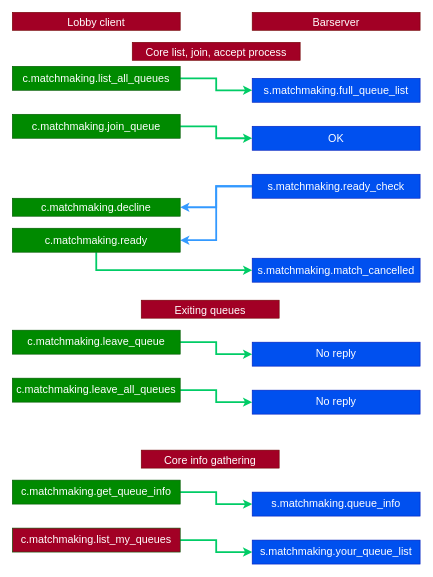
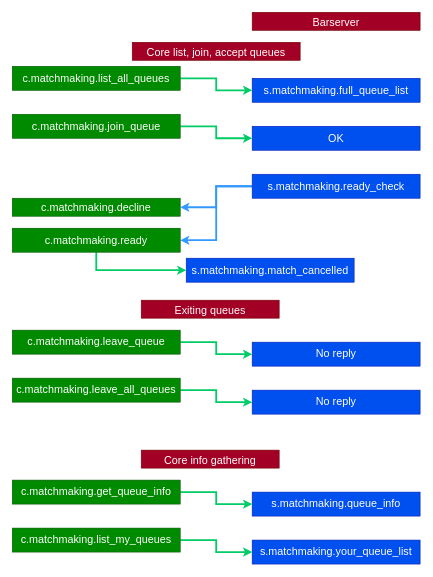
  <mxCell id="0" />
  <mxCell id="1" parent="0" />
  <mxCell id="2" style="edgeStyle=orthogonalEdgeStyle;orthogonalLoop=1;jettySize=auto;html=1;strokeWidth=3;fontColor=#006600;labelBorderColor=none;fillColor=#60a917;rounded=0;strokeColor=#00CC66;" parent="1" source="3" target="4" edge="1"><mxGeometry relative="1" as="geometry" /></mxCell>
  <mxCell id="3" value="c.matchmaking.list_all_queues" style="rounded=0;whiteSpace=wrap;html=1;fontSize=18;fillColor=#008a00;strokeColor=#005700;fontColor=#ffffff;" parent="1" vertex="1"><mxGeometry x="20" y="110" width="280" height="40" as="geometry" /></mxCell>
  <mxCell id="4" value="s.matchmaking.full_queue_list" style="rounded=0;whiteSpace=wrap;html=1;fontSize=18;fillColor=#0050ef;strokeColor=#001DBC;fontColor=#ffffff;" parent="1" vertex="1"><mxGeometry x="420" y="130" width="280" height="40" as="geometry" /></mxCell>
  <mxCell id="5" style="edgeStyle=orthogonalEdgeStyle;orthogonalLoop=1;jettySize=auto;html=1;strokeWidth=3;fontColor=#006600;labelBorderColor=none;fillColor=#60a917;rounded=0;strokeColor=#00CC66;" parent="1" source="6" target="10" edge="1"><mxGeometry relative="1" as="geometry" /></mxCell>
  <mxCell id="6" value="c.matchmaking.join_queue" style="rounded=0;whiteSpace=wrap;html=1;fontSize=18;fillColor=#008a00;strokeColor=#005700;fontColor=#ffffff;" parent="1" vertex="1"><mxGeometry x="20" y="190" width="280" height="40" as="geometry" /></mxCell>
  <mxCell id="7" style="edgeStyle=orthogonalEdgeStyle;rounded=0;orthogonalLoop=1;jettySize=auto;html=1;fontColor=#006600;strokeColor=#00CC66;strokeWidth=3;fillColor=#60a917;" parent="1" source="8" target="9" edge="1"><mxGeometry relative="1" as="geometry" /></mxCell>
  <mxCell id="8" value="c.matchmaking.leave_queue" style="rounded=0;whiteSpace=wrap;html=1;fontSize=18;fillColor=#008a00;strokeColor=#005700;fontColor=#ffffff;" parent="1" vertex="1"><mxGeometry x="20" y="550" width="280" height="40" as="geometry" /></mxCell>
  <mxCell id="9" value="No reply" style="rounded=0;whiteSpace=wrap;html=1;fontSize=18;fillColor=#0050ef;strokeColor=#001DBC;fontColor=#ffffff;" parent="1" vertex="1"><mxGeometry x="420" y="570" width="280" height="40" as="geometry" /></mxCell>
  <mxCell id="10" value="OK" style="rounded=0;whiteSpace=wrap;html=1;fontSize=18;fillColor=#0050ef;strokeColor=#001DBC;fontColor=#ffffff;" parent="1" vertex="1"><mxGeometry x="420" y="210" width="280" height="40" as="geometry" /></mxCell>
  <mxCell id="11" style="edgeStyle=orthogonalEdgeStyle;rounded=0;orthogonalLoop=1;jettySize=auto;html=1;fontColor=#006600;strokeWidth=3;fillColor=#60a917;strokeColor=#3399FF;" parent="1" source="13" target="15" edge="1"><mxGeometry relative="1" as="geometry"><Array as="points"><mxPoint x="360" y="310" /><mxPoint x="360" y="400" /></Array></mxGeometry></mxCell>
  <mxCell id="12" style="edgeStyle=orthogonalEdgeStyle;rounded=0;orthogonalLoop=1;jettySize=auto;html=1;entryX=1;entryY=0.5;entryDx=0;entryDy=0;fontColor=#006600;strokeWidth=3;fillColor=#60a917;strokeColor=#3399FF;" parent="1" source="13" target="16" edge="1"><mxGeometry relative="1" as="geometry" /></mxCell>
  <mxCell id="13" value="s.matchmaking.ready_check" style="rounded=0;whiteSpace=wrap;html=1;fontSize=18;fillColor=#0050ef;strokeColor=#001DBC;fontColor=#ffffff;" parent="1" vertex="1"><mxGeometry x="420" y="290" width="280" height="40" as="geometry" /></mxCell>
  <mxCell id="14" style="edgeStyle=orthogonalEdgeStyle;rounded=0;orthogonalLoop=1;jettySize=auto;html=1;entryX=0;entryY=0.5;entryDx=0;entryDy=0;fontColor=#006600;strokeColor=#00CC66;strokeWidth=3;fillColor=#60a917;" edge="1" parent="1" source="15" target="29"><mxGeometry relative="1" as="geometry"><Array as="points"><mxPoint x="160" y="450" /></Array></mxGeometry></mxCell>
  <mxCell id="15" value="c.matchmaking.ready" style="rounded=0;whiteSpace=wrap;html=1;fontSize=18;fillColor=#008a00;strokeColor=#005700;fontColor=#ffffff;" parent="1" vertex="1"><mxGeometry x="20" y="380" width="280" height="40" as="geometry" /></mxCell>
  <mxCell id="16" value="c.matchmaking.decline" style="rounded=0;whiteSpace=wrap;html=1;fontSize=18;fillColor=#008a00;strokeColor=#005700;fontColor=#ffffff;" parent="1" vertex="1"><mxGeometry x="20" y="330" width="280" height="30" as="geometry" /></mxCell>
  <mxCell id="17" style="edgeStyle=orthogonalEdgeStyle;rounded=0;orthogonalLoop=1;jettySize=auto;html=1;fontColor=#006600;strokeColor=#00CC66;strokeWidth=3;fillColor=#60a917;" edge="1" parent="1" source="18" target="19"><mxGeometry relative="1" as="geometry" /></mxCell>
  <mxCell id="18" value="c.matchmaking.leave_all_queues" style="rounded=0;whiteSpace=wrap;html=1;fontSize=18;fillColor=#008a00;strokeColor=#005700;fontColor=#ffffff;" vertex="1" parent="1"><mxGeometry x="20" y="630" width="280" height="40" as="geometry" /></mxCell>
  <mxCell id="19" value="No reply" style="rounded=0;whiteSpace=wrap;html=1;fontSize=18;fillColor=#0050ef;strokeColor=#001DBC;fontColor=#ffffff;" vertex="1" parent="1"><mxGeometry x="420" y="650" width="280" height="40" as="geometry" /></mxCell>
- <mxCell id="20" value="&lt;span style=&quot;font-family: helvetica; font-size: 18px; font-style: normal; font-weight: 400; letter-spacing: normal; text-indent: 0px; text-transform: none; word-spacing: 0px; display: inline; float: none;&quot;&gt;Core list, join, accept process&lt;/span&gt;" style="text;whiteSpace=wrap;html=1;align=center;labelBackgroundColor=none;fillColor=#a20025;strokeColor=#6F0000;fontColor=#ffffff;" vertex="1" parent="1"><mxGeometry x="220" y="70" width="280" height="30" as="geometry" /></mxCell>
+ <mxCell id="20" value="&lt;span style=&quot;font-family: helvetica; font-size: 18px; font-style: normal; font-weight: 400; letter-spacing: normal; text-indent: 0px; text-transform: none; word-spacing: 0px; display: inline; float: none;&quot;&gt;Core list, join, accept queues&lt;/span&gt;" style="text;whiteSpace=wrap;html=1;align=center;labelBackgroundColor=none;fillColor=#a20025;strokeColor=#6F0000;fontColor=#ffffff;" vertex="1" parent="1"><mxGeometry x="220" y="70" width="280" height="30" as="geometry" /></mxCell>
  <mxCell id="21" value="&lt;span style=&quot;font-family: helvetica; font-size: 18px; font-style: normal; font-weight: 400; letter-spacing: normal; text-indent: 0px; text-transform: none; word-spacing: 0px; display: inline; float: none;&quot;&gt;Exiting queues&lt;/span&gt;" style="text;whiteSpace=wrap;html=1;align=center;labelBackgroundColor=none;fillColor=#a20025;strokeColor=#6F0000;fontColor=#ffffff;" vertex="1" parent="1"><mxGeometry x="235" y="500" width="230" height="30" as="geometry" /></mxCell>
  <mxCell id="22" style="edgeStyle=orthogonalEdgeStyle;rounded=0;orthogonalLoop=1;jettySize=auto;html=1;fontColor=#006600;strokeColor=#00CC66;strokeWidth=3;fillColor=#60a917;" edge="1" parent="1" source="23" target="24"><mxGeometry relative="1" as="geometry" /></mxCell>
  <mxCell id="23" value="c.matchmaking.get_queue_info" style="rounded=0;whiteSpace=wrap;html=1;fontSize=18;fillColor=#008a00;strokeColor=#005700;fontColor=#ffffff;" vertex="1" parent="1"><mxGeometry x="20" y="800" width="280" height="40" as="geometry" /></mxCell>
  <mxCell id="24" value="s.matchmaking.queue_info" style="rounded=0;whiteSpace=wrap;html=1;fontSize=18;fillColor=#0050ef;strokeColor=#001DBC;fontColor=#ffffff;" vertex="1" parent="1"><mxGeometry x="420" y="820" width="280" height="40" as="geometry" /></mxCell>
  <mxCell id="25" style="edgeStyle=orthogonalEdgeStyle;rounded=0;orthogonalLoop=1;jettySize=auto;html=1;fontColor=#006600;strokeColor=#00CC66;strokeWidth=3;fillColor=#60a917;" edge="1" parent="1" source="26" target="27"><mxGeometry relative="1" as="geometry" /></mxCell>
- <mxCell id="26" value="c.matchmaking.list_my_queues" style="rounded=0;whiteSpace=wrap;html=1;fontSize=18;fillColor=#a20025;strokeColor=#005700;fontColor=#ffffff;" vertex="1" parent="1"><mxGeometry x="20" y="880" width="280" height="40" as="geometry" /></mxCell>
+ <mxCell id="26" value="c.matchmaking.list_my_queues" style="rounded=0;whiteSpace=wrap;html=1;fontSize=18;fillColor=#008a00;strokeColor=#005700;fontColor=#ffffff;" vertex="1" parent="1"><mxGeometry x="20" y="880" width="280" height="40" as="geometry" /></mxCell>
  <mxCell id="27" value="s.matchmaking.your_queue_list" style="rounded=0;whiteSpace=wrap;html=1;fontSize=18;fillColor=#0050ef;strokeColor=#001DBC;fontColor=#ffffff;" vertex="1" parent="1"><mxGeometry x="420" y="900" width="280" height="40" as="geometry" /></mxCell>
  <mxCell id="28" value="&lt;span style=&quot;font-family: helvetica; font-size: 18px; font-style: normal; font-weight: 400; letter-spacing: normal; text-indent: 0px; text-transform: none; word-spacing: 0px; display: inline; float: none;&quot;&gt;Core info gathering&lt;/span&gt;" style="text;whiteSpace=wrap;html=1;align=center;labelBackgroundColor=none;fillColor=#a20025;strokeColor=#6F0000;fontColor=#ffffff;" vertex="1" parent="1"><mxGeometry x="235" y="750" width="230" height="30" as="geometry" /></mxCell>
- <mxCell id="29" value="s.matchmaking.match_cancelled" style="rounded=0;whiteSpace=wrap;html=1;fontSize=18;fillColor=#0050ef;strokeColor=#001DBC;fontColor=#ffffff;" vertex="1" parent="1"><mxGeometry x="420" y="430" width="280" height="40" as="geometry" /></mxCell>
- <mxCell id="30" value="&lt;span style=&quot;font-family: &amp;#34;helvetica&amp;#34; ; font-size: 18px ; font-style: normal ; font-weight: 400 ; letter-spacing: normal ; text-indent: 0px ; text-transform: none ; word-spacing: 0px ; display: inline ; float: none&quot;&gt;Lobby client&lt;br&gt;&lt;/span&gt;" style="text;whiteSpace=wrap;html=1;align=center;labelBackgroundColor=none;fillColor=#a20025;strokeColor=#6F0000;fontColor=#ffffff;" vertex="1" parent="1"><mxGeometry x="20" y="20" width="280" height="30" as="geometry" /></mxCell>
+ <mxCell id="29" value="s.matchmaking.match_cancelled" style="rounded=0;whiteSpace=wrap;html=1;fontSize=18;fillColor=#0050ef;strokeColor=#001DBC;fontColor=#ffffff;" vertex="1" parent="1"><mxGeometry x="310" y="430" width="280" height="40" as="geometry" /></mxCell>
  <mxCell id="31" value="&lt;span style=&quot;font-family: &amp;#34;helvetica&amp;#34; ; font-size: 18px ; font-style: normal ; font-weight: 400 ; letter-spacing: normal ; text-indent: 0px ; text-transform: none ; word-spacing: 0px ; display: inline ; float: none&quot;&gt;Barserver&lt;br&gt;&lt;/span&gt;" style="text;whiteSpace=wrap;html=1;align=center;labelBackgroundColor=none;fillColor=#a20025;strokeColor=#6F0000;fontColor=#ffffff;" vertex="1" parent="1"><mxGeometry x="420" y="20" width="280" height="30" as="geometry" /></mxCell>
